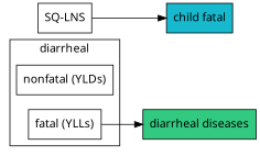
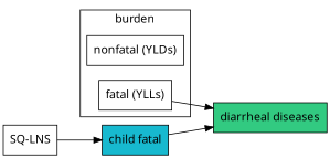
  digraph {
    compound=true
    fontname="Noto Sans"
    rankdir=LR
    node [fontname="Noto Sans" shape=box]
    edge [fontname="Noto Sans"]
    n1 [color=black label="nonfatal (YLDs)"]
    n2 [color=black label="fatal (YLLs)"]
    n3 [fillcolor="#32CA81" fontcolor=black label="diarrheal diseases" style=filled]
    n4 [label="SQ-LNS"]
    n5 [fillcolor="#17B9CF" fontcolor=black label="child fatal" style=filled]
    subgraph cluster_1 {
      color=black
-     label=diarrheal
+     label=burden
      n1
      n2
    }
    n2 -> n3
    n4 -> n5
+   n5 -> n3
  }
